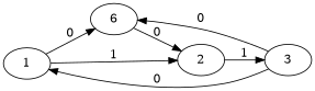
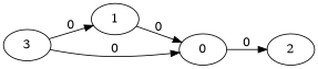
  digraph {
    policy=ShortestPath
    protocol=BGP
    rankdir=LR
    1
-   0 [label=6]
+   0
    2
    3
    1 -> 0 [label=0]
-   1 -> 2 [label=1]
    0 -> 2 [label=0]
-   2 -> 3 [label=1]
    3 -> 1 [label=0]
    3 -> 0 [label=0]
  }
